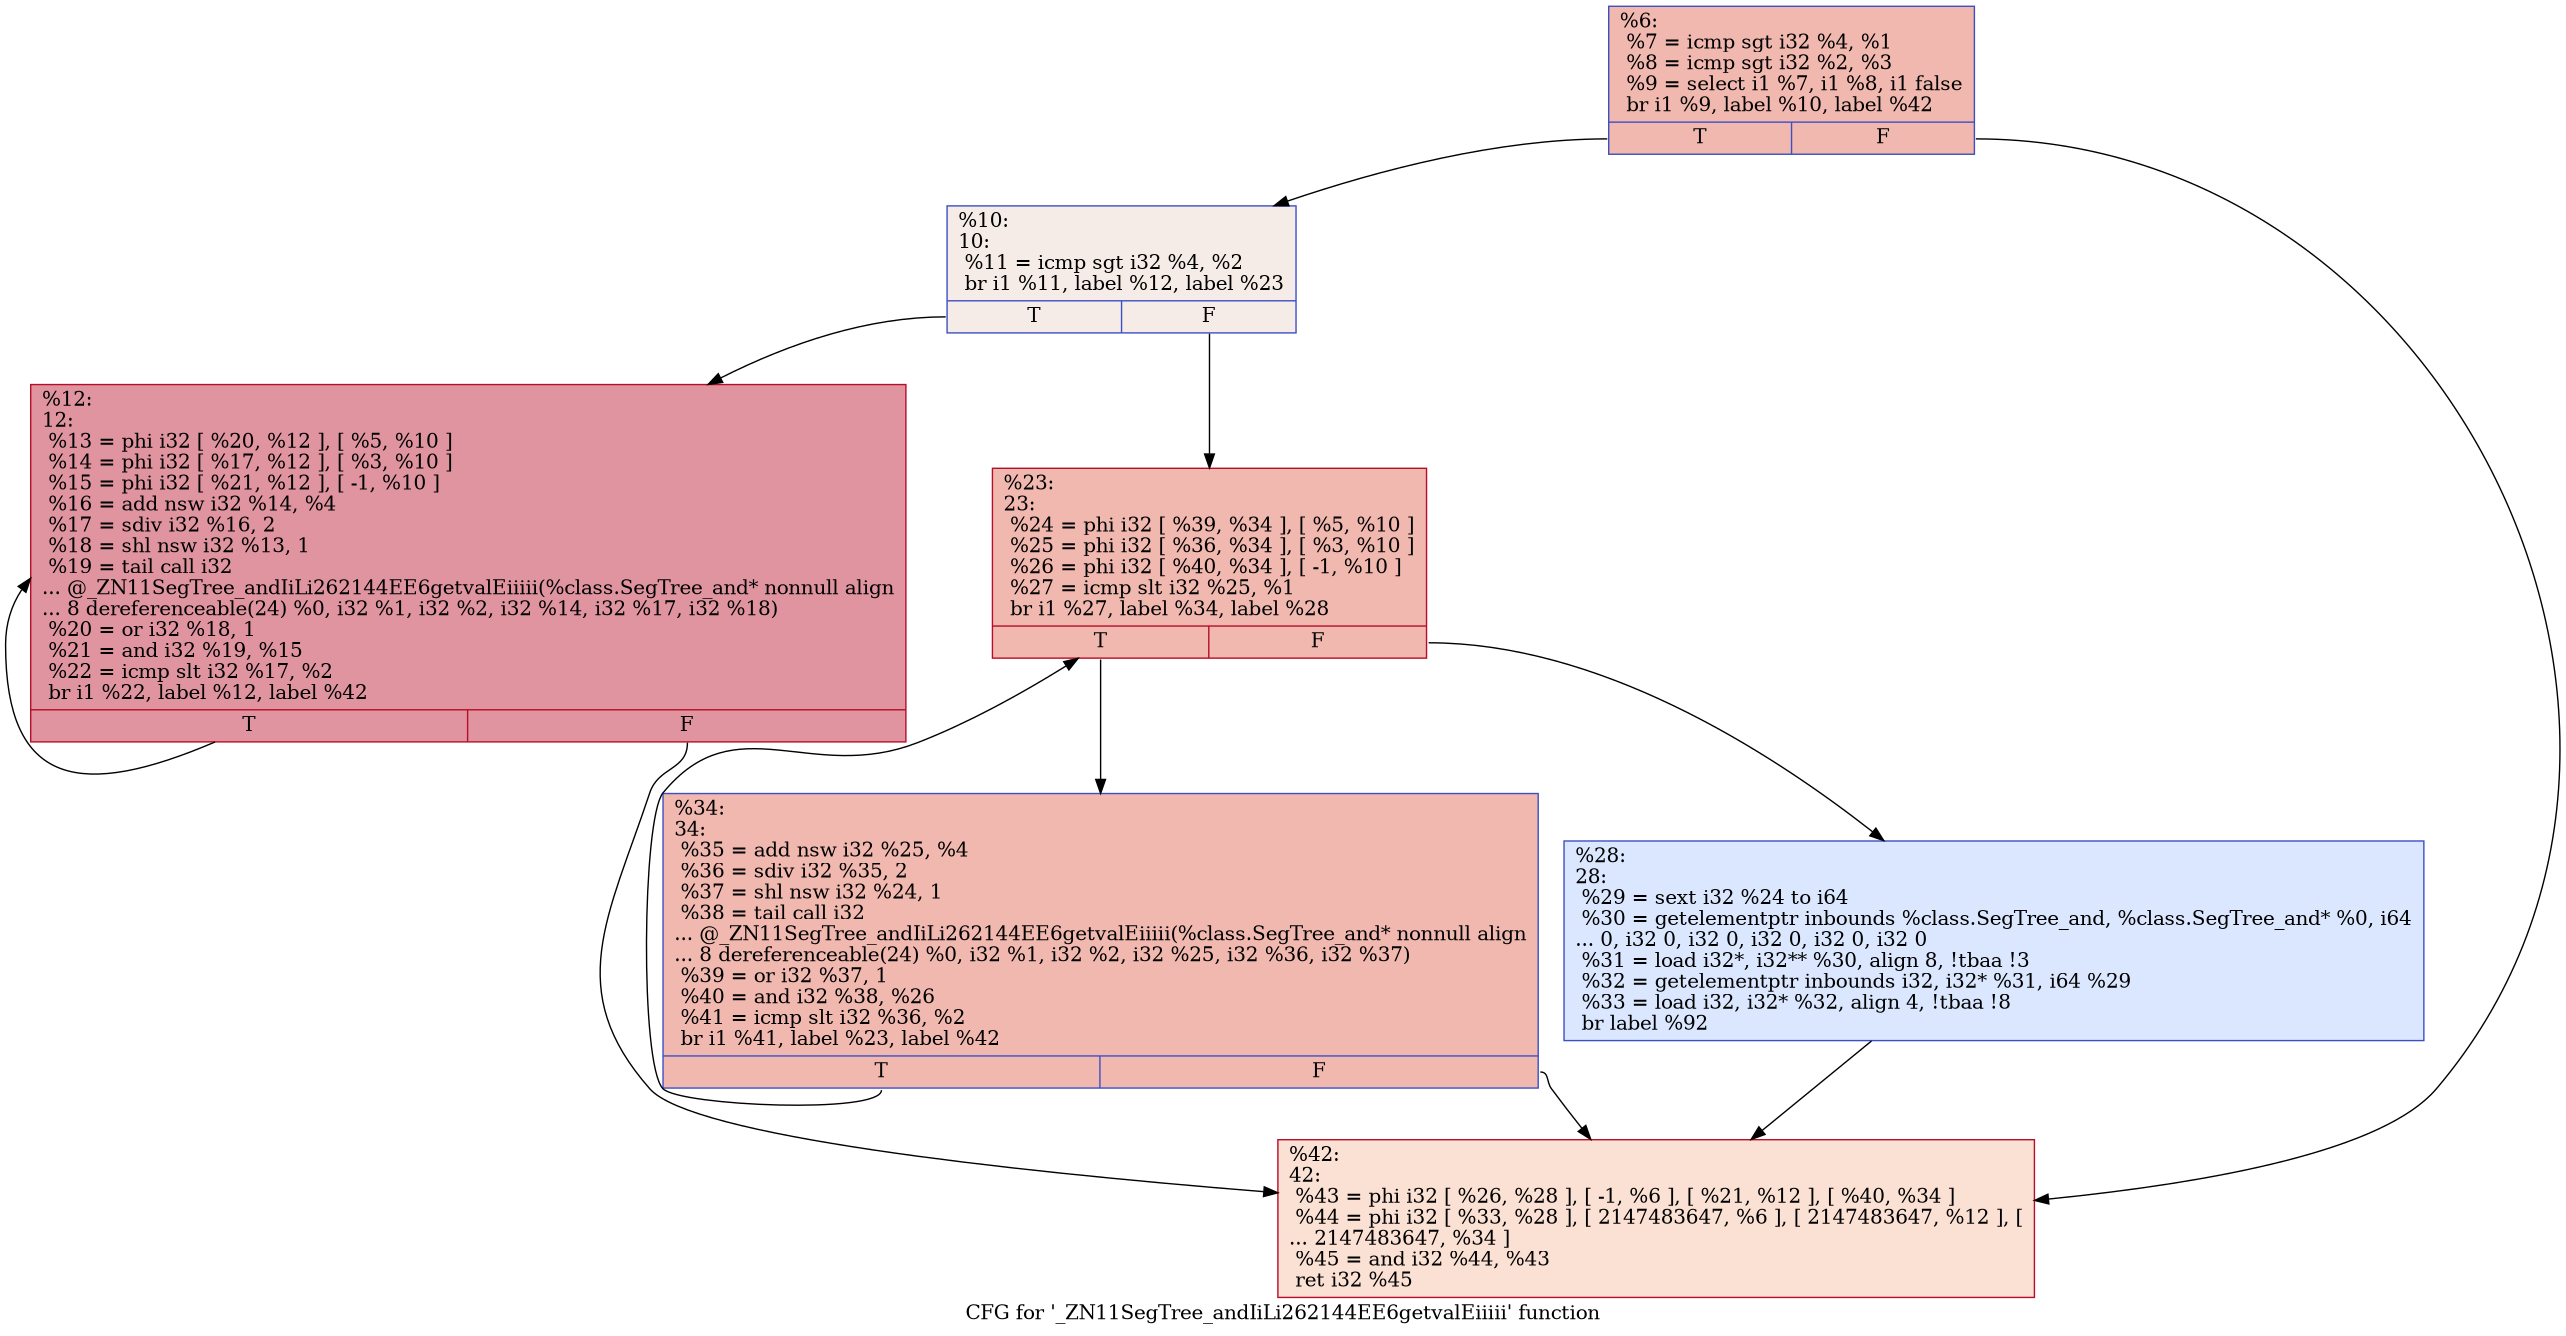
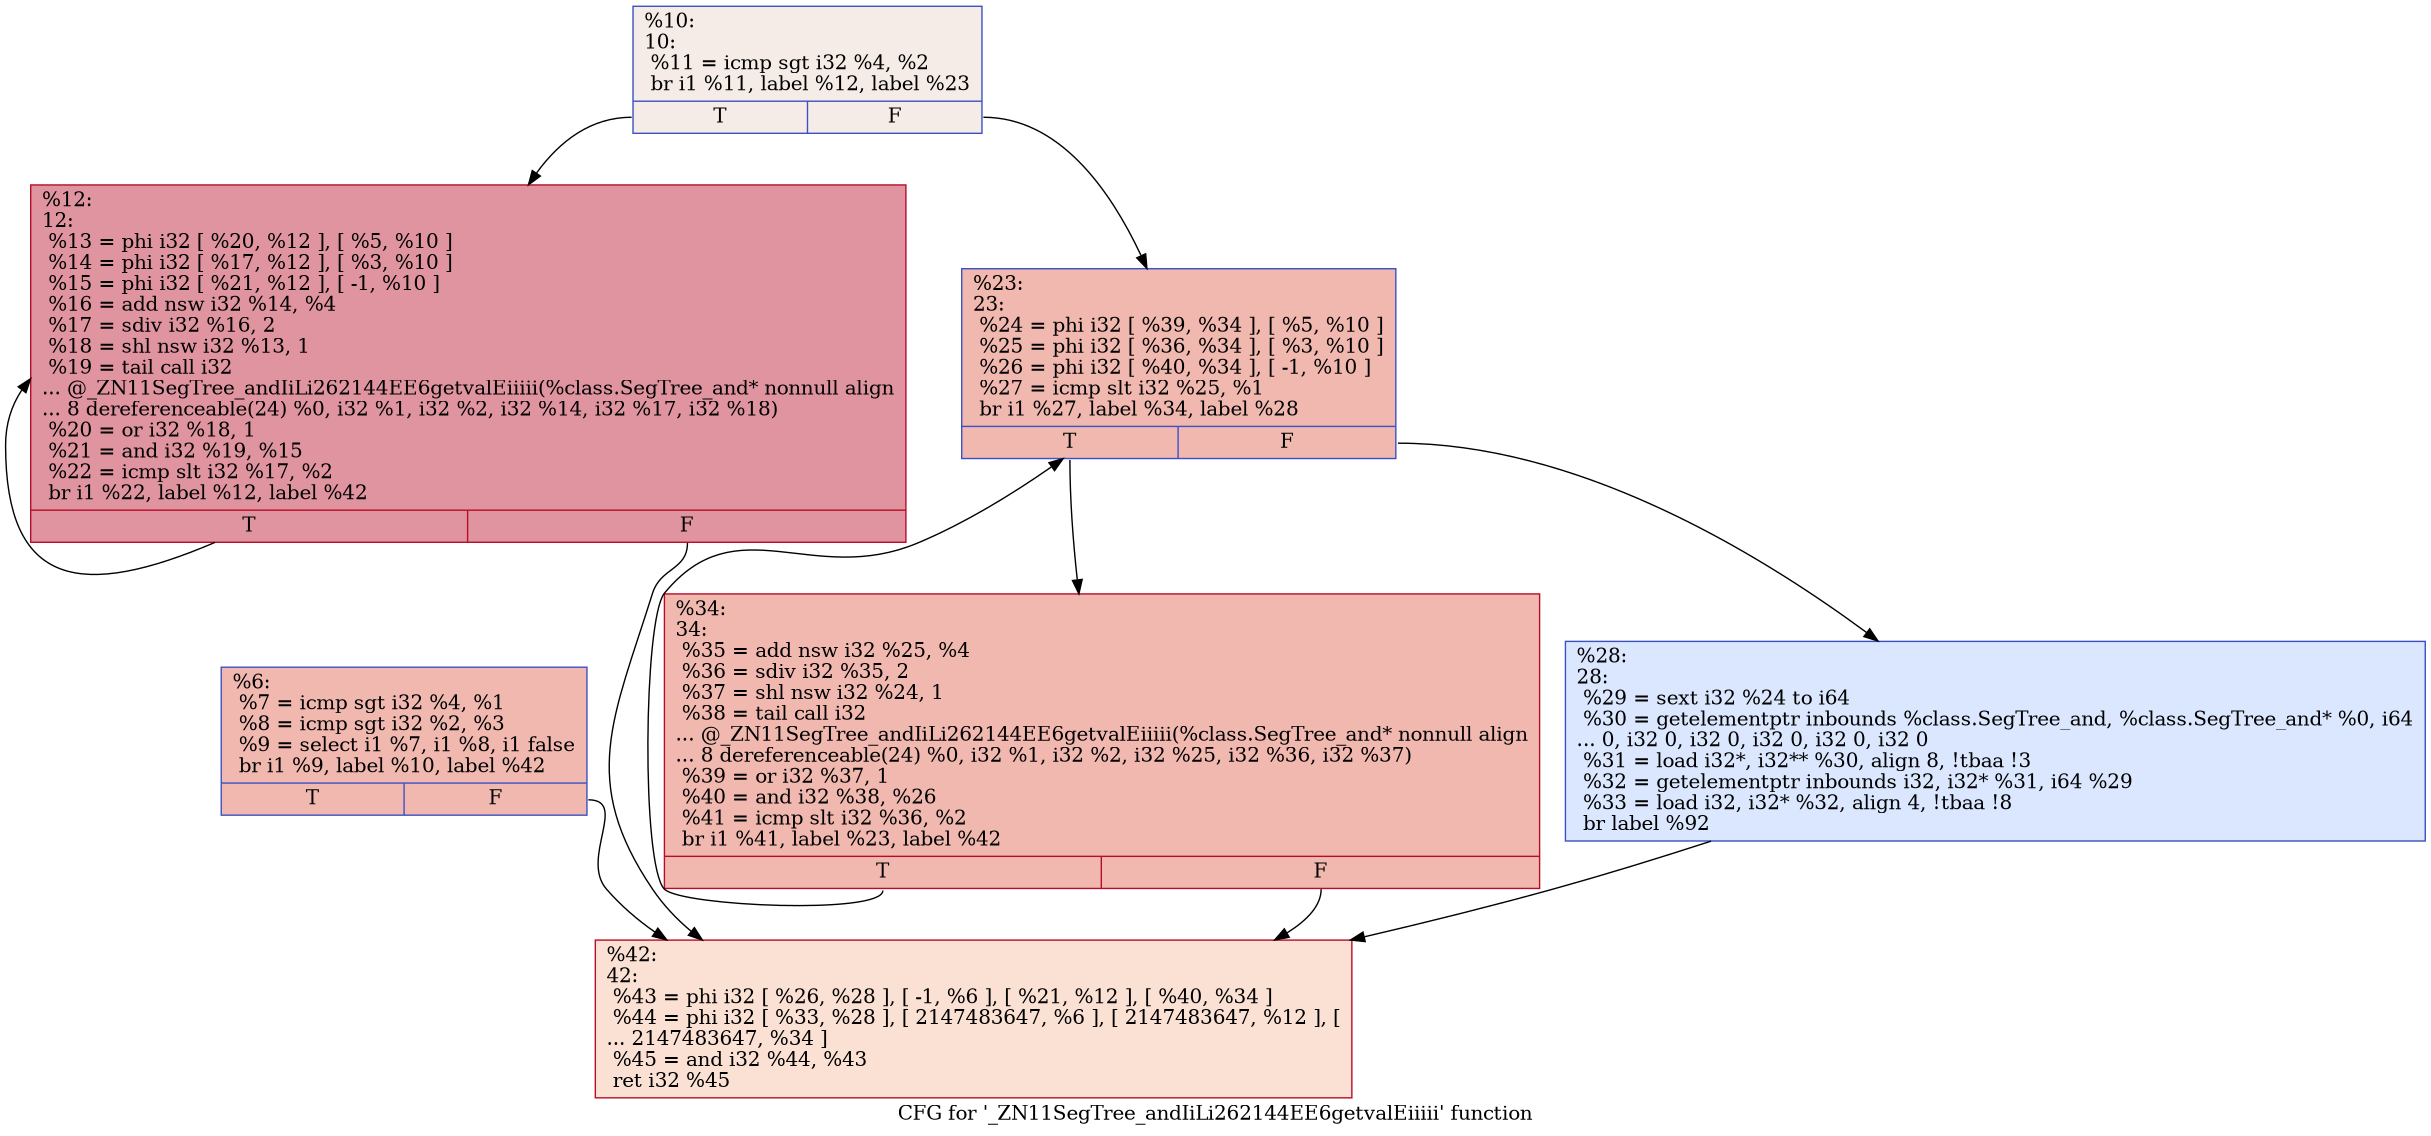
  digraph {
    label="CFG for '_ZN11SegTree_andIiLi262144EE6getvalEiiiii' function"
    node [color="#3d50c3ff" fillcolor="#dc5d4a70" shape=record style=filled]
    edge [tailport=s0]
    n1 [label="{%6:\l  %7 = icmp sgt i32 %4, %1\l  %8 = icmp sgt i32 %2, %3\l  %9 = select i1 %7, i1 %8, i1 false\l  br i1 %9, label %10, label %42\l|{<s0>T|<s1>F}}"]
    n2 [fillcolor="#ead5c970" label="{%10:\l10:                                               \l  %11 = icmp sgt i32 %4, %2\l  br i1 %11, label %12, label %23\l|{<s0>T|<s1>F}}"]
    n3 [color="#b70d28ff" fillcolor="#f7b99e70" label="{%42:\l42:                                               \l  %43 = phi i32 [ %26, %28 ], [ -1, %6 ], [ %21, %12 ], [ %40, %34 ]\l  %44 = phi i32 [ %33, %28 ], [ 2147483647, %6 ], [ 2147483647, %12 ], [\l... 2147483647, %34 ]\l  %45 = and i32 %44, %43\l  ret i32 %45\l}"]
    n4 [color="#b70d28ff" fillcolor="#b70d2870" label="{%12:\l12:                                               \l  %13 = phi i32 [ %20, %12 ], [ %5, %10 ]\l  %14 = phi i32 [ %17, %12 ], [ %3, %10 ]\l  %15 = phi i32 [ %21, %12 ], [ -1, %10 ]\l  %16 = add nsw i32 %14, %4\l  %17 = sdiv i32 %16, 2\l  %18 = shl nsw i32 %13, 1\l  %19 = tail call i32\l... @_ZN11SegTree_andIiLi262144EE6getvalEiiiii(%class.SegTree_and* nonnull align\l... 8 dereferenceable(24) %0, i32 %1, i32 %2, i32 %14, i32 %17, i32 %18)\l  %20 = or i32 %18, 1\l  %21 = and i32 %19, %15\l  %22 = icmp slt i32 %17, %2\l  br i1 %22, label %12, label %42\l|{<s0>T|<s1>F}}"]
-   n5 [color="#b70d28ff" label="{%23:\l23:                                               \l  %24 = phi i32 [ %39, %34 ], [ %5, %10 ]\l  %25 = phi i32 [ %36, %34 ], [ %3, %10 ]\l  %26 = phi i32 [ %40, %34 ], [ -1, %10 ]\l  %27 = icmp slt i32 %25, %1\l  br i1 %27, label %34, label %28\l|{<s0>T|<s1>F}}"]
-   n6 [label="{%34:\l34:                                               \l  %35 = add nsw i32 %25, %4\l  %36 = sdiv i32 %35, 2\l  %37 = shl nsw i32 %24, 1\l  %38 = tail call i32\l... @_ZN11SegTree_andIiLi262144EE6getvalEiiiii(%class.SegTree_and* nonnull align\l... 8 dereferenceable(24) %0, i32 %1, i32 %2, i32 %25, i32 %36, i32 %37)\l  %39 = or i32 %37, 1\l  %40 = and i32 %38, %26\l  %41 = icmp slt i32 %36, %2\l  br i1 %41, label %23, label %42\l|{<s0>T|<s1>F}}"]
+   n5 [label="{%23:\l23:                                               \l  %24 = phi i32 [ %39, %34 ], [ %5, %10 ]\l  %25 = phi i32 [ %36, %34 ], [ %3, %10 ]\l  %26 = phi i32 [ %40, %34 ], [ -1, %10 ]\l  %27 = icmp slt i32 %25, %1\l  br i1 %27, label %34, label %28\l|{<s0>T|<s1>F}}"]
+   n6 [color="#b70d28ff" label="{%34:\l34:                                               \l  %35 = add nsw i32 %25, %4\l  %36 = sdiv i32 %35, 2\l  %37 = shl nsw i32 %24, 1\l  %38 = tail call i32\l... @_ZN11SegTree_andIiLi262144EE6getvalEiiiii(%class.SegTree_and* nonnull align\l... 8 dereferenceable(24) %0, i32 %1, i32 %2, i32 %25, i32 %36, i32 %37)\l  %39 = or i32 %37, 1\l  %40 = and i32 %38, %26\l  %41 = icmp slt i32 %36, %2\l  br i1 %41, label %23, label %42\l|{<s0>T|<s1>F}}"]
    n7 [fillcolor="#abc8fd70" label="{%28:\l28:                                               \l  %29 = sext i32 %24 to i64\l  %30 = getelementptr inbounds %class.SegTree_and, %class.SegTree_and* %0, i64\l... 0, i32 0, i32 0, i32 0, i32 0, i32 0\l  %31 = load i32*, i32** %30, align 8, !tbaa !3\l  %32 = getelementptr inbounds i32, i32* %31, i64 %29\l  %33 = load i32, i32* %32, align 4, !tbaa !8\l  br label %92\l}"]
-   n1 -> n2
    n1 -> n3 [tailport=s1]
    n2 -> n4
    n2 -> n5 [tailport=s1]
    n4 -> n3 [tailport=s1]
    n4 -> n4
    n5 -> n6
    n5 -> n7 [tailport=s1]
    n6 -> n3 [tailport=s1]
    n6 -> n5
    n7 -> n3
  }
